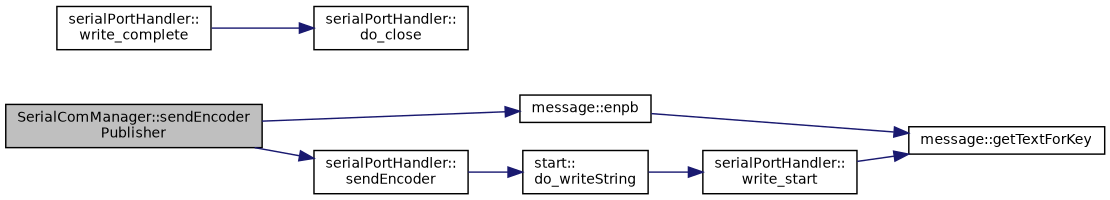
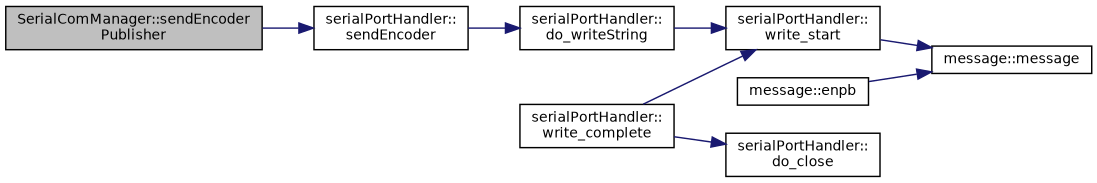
  digraph {
    rankdir=LR
    node [color=black fillcolor=white fontname=Helvetica fontsize=10 shape=record style=filled]
    edge [color=midnightblue fontname=Helvetica fontsize=10 labelfontname=Helvetica labelfontsize=10 style=solid]
    n1 [fillcolor=grey75 fontcolor=black height=0.2 label="SerialComManager::sendEncoder\lPublisher" width=0.4]
    n2 [height=0.2 label="message::enpb" width=0.4]
    n3 [height=0.2 label="serialPortHandler::\lsendEncoder" width=0.4]
-   n4 [height=0.2 label="message::getTextForKey" width=0.4]
-   n5 [height=0.2 label="start::\ldo_writeString" width=0.4]
+   n4 [height=0.2 label="message::message" width=0.4]
+   n5 [height=0.2 label="serialPortHandler::\ldo_writeString" width=0.4]
    n6 [height=0.2 label="serialPortHandler::\lwrite_start" width=0.4]
    n7 [height=0.2 label="serialPortHandler::\lwrite_complete" width=0.4]
    n8 [height=0.2 label="serialPortHandler::\ldo_close" width=0.4]
-   n1 -> n2
    n1 -> n3
    n2 -> n4
    n3 -> n5
    n5 -> n6
    n6 -> n4
+   n7 -> n6
    n7 -> n8
  }
